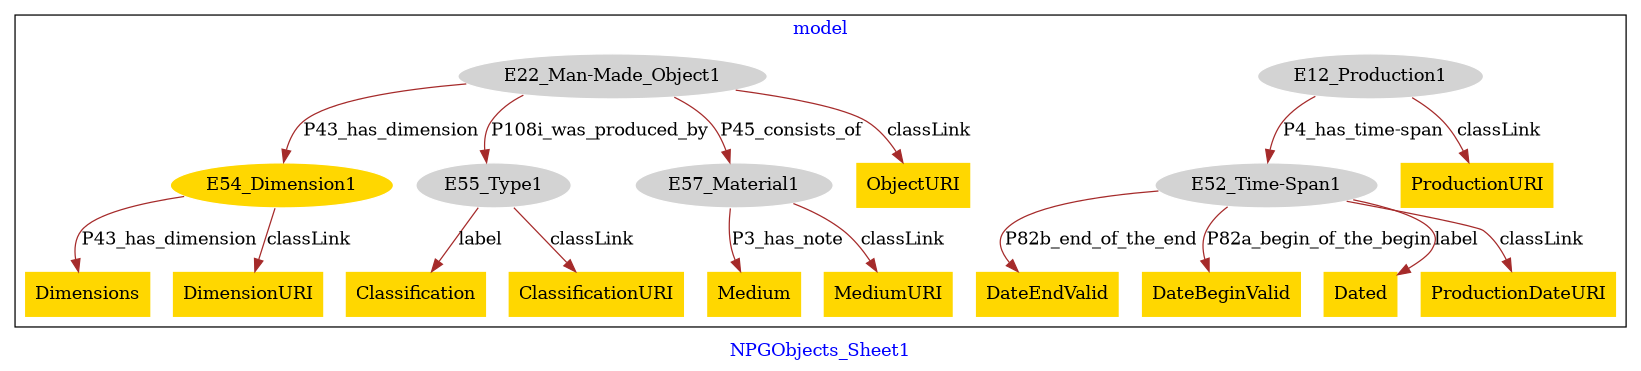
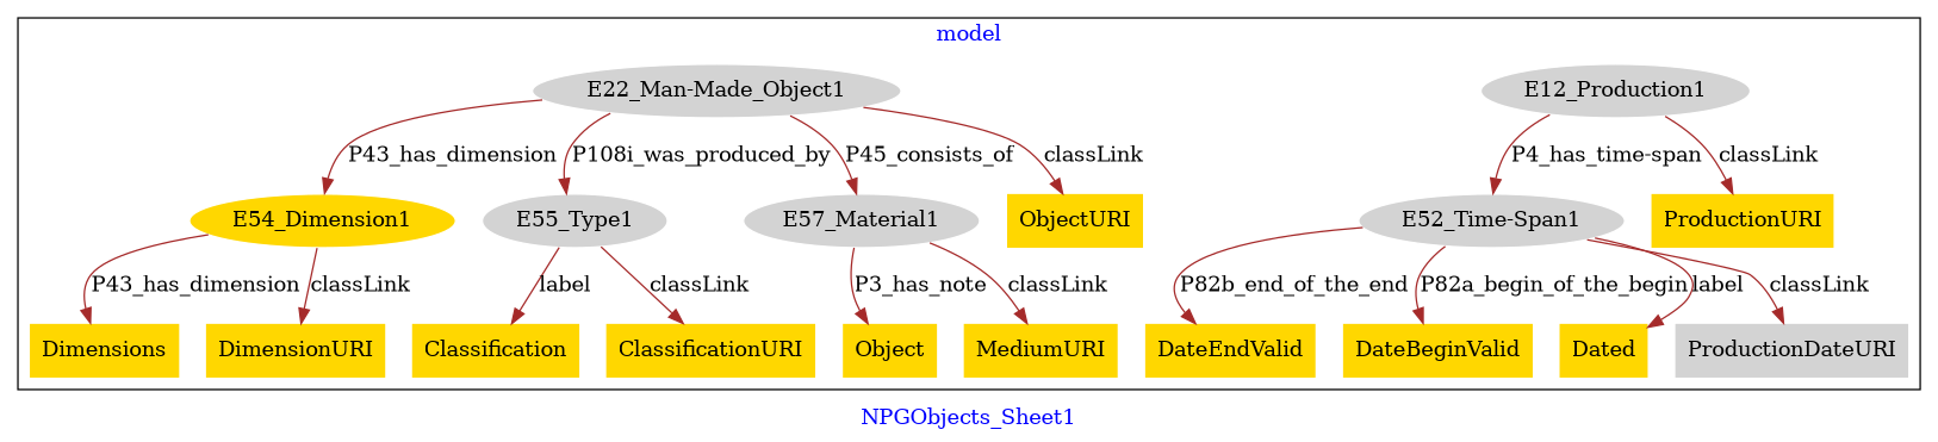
  digraph {
    fontcolor=blue
    label=NPGObjects_Sheet1
    remincross=true
    node [fillcolor=gold style=filled shape=plaintext]
    edge [color=brown fontcolor=black]
    n1 [color=white fillcolor=lightgray label=E12_Production1 shape=""]
    n2 [color=white fillcolor=lightgray label="E52_Time-Span1" shape=""]
    n3 [color=white fillcolor=lightgray label="E22_Man-Made_Object1" shape=""]
    n4 [color=white label=E54_Dimension1 shape=""]
    n5 [color=white fillcolor=lightgray label=E55_Type1 shape=""]
    n6 [color=white fillcolor=lightgray label=E57_Material1 shape=""]
-   n7 [label=Medium]
+   n7 [label=Object]
    n8 [label=DateEndValid]
    n9 [label=DateBeginValid]
    n10 [label=Classification]
    n11 [label=ObjectURI]
    n12 [label=Dated]
-   n13 [label=ProductionDateURI]
+   n13 [fillcolor=lightgray label=ProductionDateURI]
    n14 [label=Dimensions]
    n15 [label=MediumURI]
    n16 [label=DimensionURI]
    n17 [label=ClassificationURI]
    n18 [label=ProductionURI]
    subgraph cluster_1 {
      label=model
      n1
      n2
      n3
      n4
      n5
      n6
      n7
      n8
      n9
      n10
      n11
      n12
      n13
      n14
      n15
      n16
      n17
      n18
    }
    n1 -> n2 [label="P4_has_time-span"]
    n1 -> n18 [label=classLink]
    n2 -> n8 [label=P82b_end_of_the_end]
    n2 -> n9 [label=P82a_begin_of_the_begin]
    n2 -> n12 [label=label]
    n2 -> n13 [label=classLink]
    n3 -> n4 [label=P43_has_dimension]
    n3 -> n5 [label=P108i_was_produced_by]
    n3 -> n6 [label=P45_consists_of]
    n3 -> n11 [label=classLink]
    n4 -> n14 [label=P43_has_dimension]
    n4 -> n16 [label=classLink]
    n5 -> n10 [label=label]
    n5 -> n17 [label=classLink]
    n6 -> n7 [label=P3_has_note]
    n6 -> n15 [label=classLink]
  }
